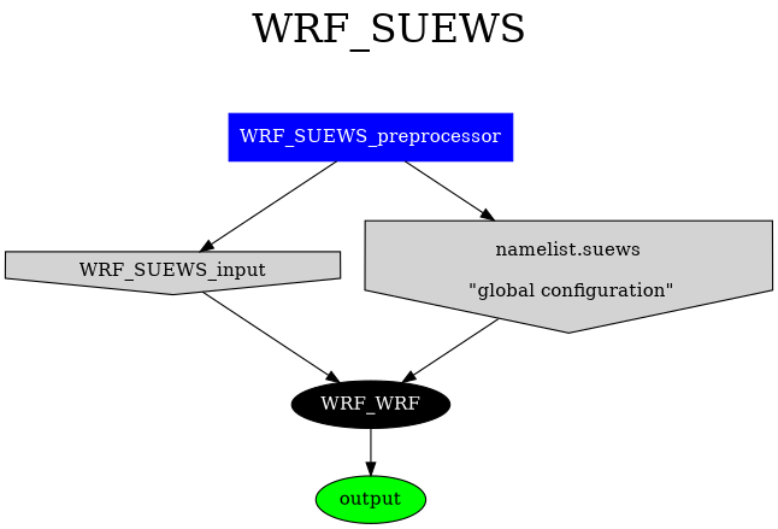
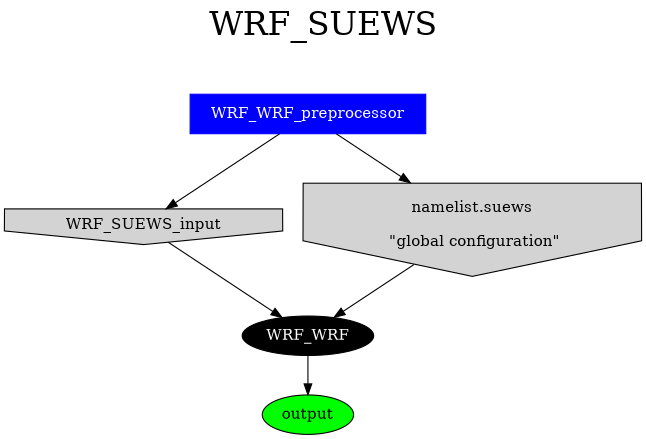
  digraph {
    fontsize=30
    label=WRF_SUEWS
    labelloc=t
    node [style=filled]
-   WRF_SUEWS_preprocessor [color=blue fillcolor=blue fontcolor=white shape=box]
+   WRF_SUEWS_preprocessor [color=blue fillcolor=blue fontcolor=white shape=box label=WRF_WRF_preprocessor]
    WRF_SUEWS_input [bgcolor=black shape=invhouse]
    n3 [bgcolor=black label="namelist.suews\n\n \"global configuration\"" shape=invhouse]
    n4 [fillcolor=black fontcolor=white label=WRF_WRF]
    output [fillcolor=green]
    WRF_SUEWS_preprocessor -> WRF_SUEWS_input
    WRF_SUEWS_preprocessor -> n3
    WRF_SUEWS_input -> n4
    n3 -> n4
    n4 -> output
  }
